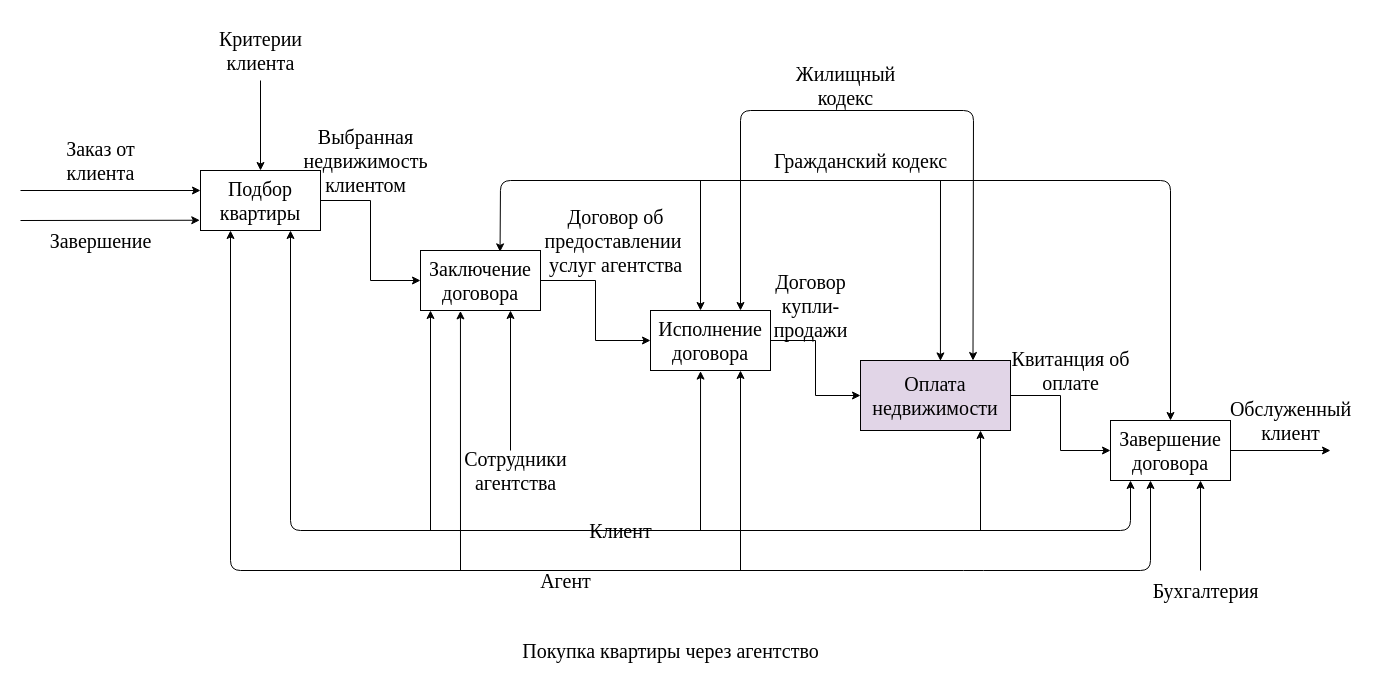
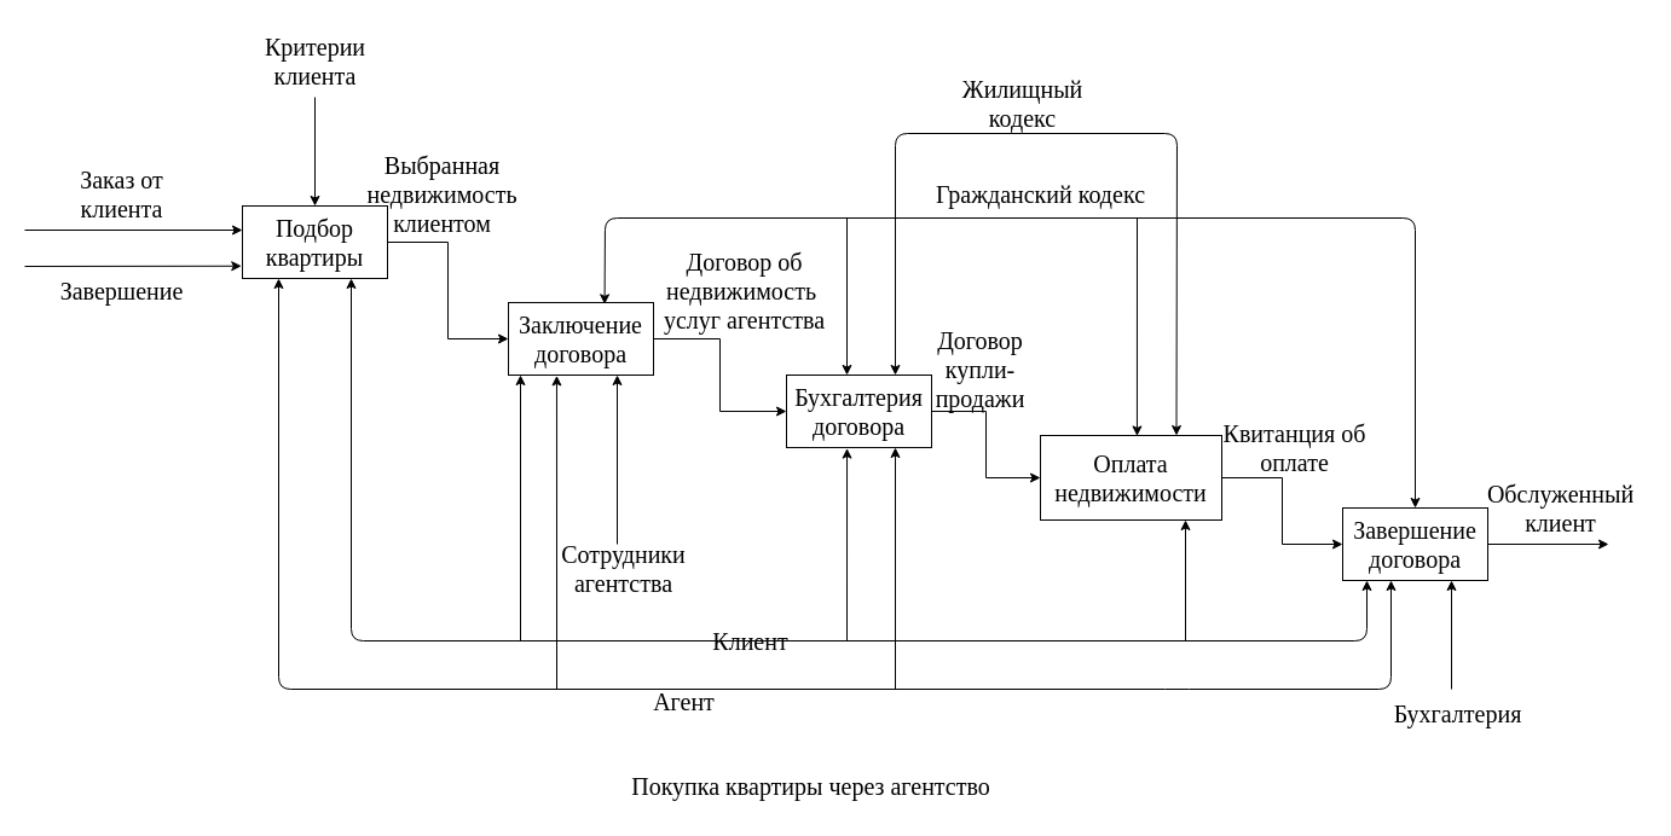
  <mxCell id="0" />
  <mxCell id="1" parent="0" />
  <mxCell id="2" style="edgeStyle=orthogonalEdgeStyle;rounded=0;orthogonalLoop=1;jettySize=auto;html=1;entryX=0;entryY=0.5;entryDx=0;entryDy=0;fontFamily=Times New Roman;fontSize=20;" parent="1" source="3" target="9" edge="1"><mxGeometry relative="1" as="geometry" /></mxCell>
  <mxCell id="3" value="Подбор квартиры" style="rounded=0;whiteSpace=wrap;html=1;fontSize=20;fontFamily=Times New Roman;" parent="1" vertex="1"><mxGeometry x="200" y="170" width="120" height="60" as="geometry" /></mxCell>
  <mxCell id="4" value="" style="endArrow=classic;html=1;rounded=0;fontFamily=Times New Roman;fontSize=20;" parent="1" edge="1"><mxGeometry width="50" height="50" relative="1" as="geometry"><mxPoint x="20" y="190" as="sourcePoint" /><mxPoint x="200" y="190" as="targetPoint" /></mxGeometry></mxCell>
  <mxCell id="5" value="Заказ от&lt;br&gt;клиента" style="text;html=1;align=center;verticalAlign=middle;resizable=0;points=[];autosize=1;strokeColor=none;fillColor=none;fontSize=20;fontFamily=Times New Roman;" parent="1" vertex="1"><mxGeometry x="55" y="130" width="90" height="60" as="geometry" /></mxCell>
  <mxCell id="6" value="" style="endArrow=classic;html=1;rounded=0;fontFamily=Times New Roman;fontSize=20;entryX=-0.006;entryY=0.829;entryDx=0;entryDy=0;entryPerimeter=0;" parent="1" target="3" edge="1"><mxGeometry width="50" height="50" relative="1" as="geometry"><mxPoint x="20" y="220" as="sourcePoint" /><mxPoint x="240" y="190" as="targetPoint" /></mxGeometry></mxCell>
  <mxCell id="7" value="Завершение" style="text;html=1;align=center;verticalAlign=middle;resizable=0;points=[];autosize=1;strokeColor=none;fillColor=none;fontSize=20;fontFamily=Times New Roman;" parent="1" vertex="1"><mxGeometry x="25" y="220" width="150" height="40" as="geometry" /></mxCell>
  <mxCell id="8" style="edgeStyle=orthogonalEdgeStyle;rounded=0;orthogonalLoop=1;jettySize=auto;html=1;entryX=0;entryY=0.5;entryDx=0;entryDy=0;fontFamily=Times New Roman;fontSize=20;" parent="1" source="9" target="16" edge="1"><mxGeometry relative="1" as="geometry" /></mxCell>
  <mxCell id="9" value="Заключение договора" style="rounded=0;whiteSpace=wrap;html=1;fontFamily=Times New Roman;fontSize=20;" parent="1" vertex="1"><mxGeometry x="420" y="250" width="120" height="60" as="geometry" /></mxCell>
  <mxCell id="10" value="Выбранная &lt;br&gt;недвижимость &lt;br&gt;клиентом" style="text;html=1;align=center;verticalAlign=middle;resizable=0;points=[];autosize=1;strokeColor=none;fillColor=none;fontSize=20;fontFamily=Times New Roman;" parent="1" vertex="1"><mxGeometry x="290" y="115" width="150" height="90" as="geometry" /></mxCell>
  <mxCell id="11" value="" style="endArrow=classic;html=1;rounded=1;fontFamily=Times New Roman;fontSize=20;entryX=0.663;entryY=0.023;entryDx=0;entryDy=0;entryPerimeter=0;exitX=0.5;exitY=0;exitDx=0;exitDy=0;startArrow=classic;startFill=1;" parent="1" source="20" target="9" edge="1"><mxGeometry width="50" height="50" relative="1" as="geometry"><mxPoint x="500" y="110" as="sourcePoint" /><mxPoint x="490" y="240" as="targetPoint" /><Array as="points"><mxPoint x="1170" y="180" /><mxPoint x="500" y="180" /></Array></mxGeometry></mxCell>
  <mxCell id="12" value="Гражданский кодекс" style="text;html=1;align=center;verticalAlign=middle;resizable=0;points=[];autosize=1;strokeColor=none;fillColor=none;fontSize=20;fontFamily=Times New Roman;" parent="1" vertex="1"><mxGeometry x="760" y="140" width="200" height="40" as="geometry" /></mxCell>
  <mxCell id="13" value="" style="endArrow=classic;html=1;rounded=0;fontFamily=Times New Roman;fontSize=20;entryX=0.75;entryY=1;entryDx=0;entryDy=0;" parent="1" target="9" edge="1"><mxGeometry width="50" height="50" relative="1" as="geometry"><mxPoint x="510" y="450" as="sourcePoint" /><mxPoint x="460" y="290" as="targetPoint" /></mxGeometry></mxCell>
  <mxCell id="14" value="Сотрудники &lt;br&gt;агентства" style="text;html=1;align=center;verticalAlign=middle;resizable=0;points=[];autosize=1;strokeColor=none;fillColor=none;fontSize=20;fontFamily=Times New Roman;" parent="1" vertex="1"><mxGeometry x="450" y="440" width="130" height="60" as="geometry" /></mxCell>
  <mxCell id="15" style="edgeStyle=orthogonalEdgeStyle;rounded=0;orthogonalLoop=1;jettySize=auto;html=1;entryX=0;entryY=0.5;entryDx=0;entryDy=0;fontFamily=Times New Roman;fontSize=20;" parent="1" source="16" target="19" edge="1"><mxGeometry relative="1" as="geometry" /></mxCell>
- <mxCell id="16" value="Исполнение договора" style="rounded=0;whiteSpace=wrap;html=1;fontFamily=Times New Roman;fontSize=20;" parent="1" vertex="1"><mxGeometry x="650" y="310" width="120" height="60" as="geometry" /></mxCell>
+ <mxCell id="16" value="Бухгалтерия договора" style="rounded=0;whiteSpace=wrap;html=1;fontFamily=Times New Roman;fontSize=20;" parent="1" vertex="1"><mxGeometry x="650" y="310" width="120" height="60" as="geometry" /></mxCell>
  <mxCell id="17" value="Договор &lt;br&gt;купли-&lt;br&gt;продажи" style="text;html=1;align=center;verticalAlign=middle;resizable=0;points=[];autosize=1;strokeColor=none;fillColor=none;fontSize=20;fontFamily=Times New Roman;" parent="1" vertex="1"><mxGeometry x="760" y="260" width="100" height="90" as="geometry" /></mxCell>
  <mxCell id="18" style="edgeStyle=orthogonalEdgeStyle;rounded=0;orthogonalLoop=1;jettySize=auto;html=1;entryX=0;entryY=0.5;entryDx=0;entryDy=0;fontFamily=Times New Roman;fontSize=20;" parent="1" source="19" target="20" edge="1"><mxGeometry relative="1" as="geometry" /></mxCell>
- <mxCell id="19" value="Оплата&lt;br&gt;недвижимости" style="rounded=0;whiteSpace=wrap;html=1;fontFamily=Times New Roman;fontSize=20;fillColor=#e1d5e7;" parent="1" vertex="1"><mxGeometry x="860" y="360" width="150" height="70" as="geometry" /></mxCell>
+ <mxCell id="19" value="Оплата&lt;br&gt;недвижимости" style="rounded=0;whiteSpace=wrap;html=1;fontFamily=Times New Roman;fontSize=20;" parent="1" vertex="1"><mxGeometry x="860" y="360" width="150" height="70" as="geometry" /></mxCell>
  <mxCell id="20" value="Завершение договора" style="rounded=0;whiteSpace=wrap;html=1;fontFamily=Times New Roman;fontSize=20;" parent="1" vertex="1"><mxGeometry x="1110" y="420" width="120" height="60" as="geometry" /></mxCell>
  <mxCell id="21" value="" style="endArrow=classic;html=1;rounded=0;fontFamily=Times New Roman;fontSize=20;entryX=0.75;entryY=1;entryDx=0;entryDy=0;" parent="1" target="20" edge="1"><mxGeometry width="50" height="50" relative="1" as="geometry"><mxPoint x="1200" y="570" as="sourcePoint" /><mxPoint x="800" y="480" as="targetPoint" /></mxGeometry></mxCell>
  <mxCell id="22" value="Бухгалтерия" style="text;html=1;align=center;verticalAlign=middle;resizable=0;points=[];autosize=1;strokeColor=none;fillColor=none;fontSize=20;fontFamily=Times New Roman;" parent="1" vertex="1"><mxGeometry x="1140" y="570" width="130" height="40" as="geometry" /></mxCell>
  <mxCell id="23" value="" style="endArrow=classic;html=1;rounded=0;fontFamily=Times New Roman;fontSize=20;exitX=1;exitY=0.5;exitDx=0;exitDy=0;" parent="1" source="20" edge="1"><mxGeometry width="50" height="50" relative="1" as="geometry"><mxPoint x="1060" y="550" as="sourcePoint" /><mxPoint x="1330" y="450" as="targetPoint" /></mxGeometry></mxCell>
  <mxCell id="24" value="Обслуженный &lt;br&gt;клиент" style="text;html=1;align=center;verticalAlign=middle;resizable=0;points=[];autosize=1;strokeColor=none;fillColor=none;fontSize=20;fontFamily=Times New Roman;" parent="1" vertex="1"><mxGeometry x="1220" y="390" width="140" height="60" as="geometry" /></mxCell>
  <mxCell id="25" value="" style="endArrow=classic;html=1;rounded=1;fontFamily=Times New Roman;fontSize=20;" parent="1" edge="1"><mxGeometry width="50" height="50" relative="1" as="geometry"><mxPoint x="700" y="180" as="sourcePoint" /><mxPoint x="700" y="310" as="targetPoint" /></mxGeometry></mxCell>
  <mxCell id="26" value="" style="endArrow=classic;html=1;rounded=1;fontFamily=Times New Roman;fontSize=20;entryX=0.533;entryY=0.006;entryDx=0;entryDy=0;entryPerimeter=0;" parent="1" target="19" edge="1"><mxGeometry width="50" height="50" relative="1" as="geometry"><mxPoint x="940" y="180" as="sourcePoint" /><mxPoint x="880" y="270" as="targetPoint" /></mxGeometry></mxCell>
  <mxCell id="27" value="Квитанция об &lt;br&gt;оплате" style="text;html=1;align=center;verticalAlign=middle;resizable=0;points=[];autosize=1;strokeColor=none;fillColor=none;fontSize=20;fontFamily=Times New Roman;" parent="1" vertex="1"><mxGeometry x="1000" y="340" width="140" height="60" as="geometry" /></mxCell>
- <mxCell id="28" value="Договор об&lt;br&gt;предоставлении&amp;nbsp;&lt;br&gt;услуг агентства" style="text;html=1;align=center;verticalAlign=middle;resizable=0;points=[];autosize=1;strokeColor=none;fillColor=none;fontSize=20;fontFamily=Times New Roman;" parent="1" vertex="1"><mxGeometry x="530" y="195" width="170" height="90" as="geometry" /></mxCell>
+ <mxCell id="28" value="Договор об&lt;br&gt;недвижимость&amp;nbsp;&lt;br&gt;услуг агентства" style="text;html=1;align=center;verticalAlign=middle;resizable=0;points=[];autosize=1;strokeColor=none;fillColor=none;fontSize=20;fontFamily=Times New Roman;" parent="1" vertex="1"><mxGeometry x="530" y="195" width="170" height="90" as="geometry" /></mxCell>
  <mxCell id="29" value="" style="endArrow=classic;html=1;rounded=0;fontFamily=Times New Roman;fontSize=20;entryX=0.5;entryY=0;entryDx=0;entryDy=0;" parent="1" target="3" edge="1"><mxGeometry width="50" height="50" relative="1" as="geometry"><mxPoint x="260" y="80" as="sourcePoint" /><mxPoint x="780" y="350" as="targetPoint" /></mxGeometry></mxCell>
  <mxCell id="30" value="Критерии&lt;br&gt;клиента" style="text;html=1;align=center;verticalAlign=middle;resizable=0;points=[];autosize=1;strokeColor=none;fillColor=none;fontSize=20;fontFamily=Times New Roman;" parent="1" vertex="1"><mxGeometry x="205" y="20" width="110" height="60" as="geometry" /></mxCell>
  <mxCell id="31" value="" style="endArrow=classic;html=1;rounded=1;fontFamily=Times New Roman;fontSize=20;entryX=0.75;entryY=1;entryDx=0;entryDy=0;startArrow=classic;startFill=1;" parent="1" target="3" edge="1"><mxGeometry width="50" height="50" relative="1" as="geometry"><mxPoint x="1130" y="480" as="sourcePoint" /><mxPoint x="830" y="370" as="targetPoint" /><Array as="points"><mxPoint x="1130" y="530" /><mxPoint x="290" y="530" /></Array></mxGeometry></mxCell>
  <mxCell id="32" value="Клиент" style="text;html=1;align=center;verticalAlign=middle;resizable=0;points=[];autosize=1;strokeColor=none;fillColor=none;fontSize=20;fontFamily=Times New Roman;" parent="1" vertex="1"><mxGeometry x="575" y="510" width="90" height="40" as="geometry" /></mxCell>
  <mxCell id="33" value="" style="endArrow=classic;html=1;rounded=1;fontFamily=Times New Roman;fontSize=20;entryX=0.25;entryY=1;entryDx=0;entryDy=0;startArrow=classic;startFill=1;" parent="1" target="3" edge="1"><mxGeometry width="50" height="50" relative="1" as="geometry"><mxPoint x="1150" y="480" as="sourcePoint" /><mxPoint x="680" y="400" as="targetPoint" /><Array as="points"><mxPoint x="1150" y="570" /><mxPoint x="973" y="570" /><mxPoint x="230" y="570" /></Array></mxGeometry></mxCell>
  <mxCell id="34" value="Агент" style="text;html=1;align=center;verticalAlign=middle;resizable=0;points=[];autosize=1;strokeColor=none;fillColor=none;fontSize=20;fontFamily=Times New Roman;" parent="1" vertex="1"><mxGeometry x="530" y="560" width="70" height="40" as="geometry" /></mxCell>
  <mxCell id="35" value="" style="endArrow=classic;html=1;rounded=1;fontFamily=Times New Roman;fontSize=20;entryX=0.333;entryY=1.007;entryDx=0;entryDy=0;entryPerimeter=0;" parent="1" target="9" edge="1"><mxGeometry width="50" height="50" relative="1" as="geometry"><mxPoint x="460" y="570" as="sourcePoint" /><mxPoint x="680" y="400" as="targetPoint" /></mxGeometry></mxCell>
  <mxCell id="36" value="" style="endArrow=classic;html=1;rounded=1;fontFamily=Times New Roman;fontSize=20;entryX=0.75;entryY=1;entryDx=0;entryDy=0;" parent="1" target="16" edge="1"><mxGeometry width="50" height="50" relative="1" as="geometry"><mxPoint x="740" y="570" as="sourcePoint" /><mxPoint x="760" y="420" as="targetPoint" /></mxGeometry></mxCell>
  <mxCell id="37" value="" style="endArrow=classic;html=1;rounded=1;fontFamily=Times New Roman;fontSize=20;entryX=0.417;entryY=1.01;entryDx=0;entryDy=0;entryPerimeter=0;" parent="1" target="16" edge="1"><mxGeometry width="50" height="50" relative="1" as="geometry"><mxPoint x="700" y="530" as="sourcePoint" /><mxPoint x="700" y="390" as="targetPoint" /></mxGeometry></mxCell>
  <mxCell id="38" value="&lt;font face=&quot;Times New Roman&quot; style=&quot;font-size: 20px;&quot;&gt;Покупка квартиры через агентство&lt;/font&gt;" style="text;html=1;align=center;verticalAlign=middle;resizable=0;points=[];autosize=1;strokeColor=none;fillColor=none;" parent="1" vertex="1"><mxGeometry x="510" y="630" width="320" height="40" as="geometry" /></mxCell>
  <mxCell id="39" value="" style="endArrow=classic;html=1;rounded=0;fontFamily=Times New Roman;fontSize=20;" parent="1" edge="1"><mxGeometry width="50" height="50" relative="1" as="geometry"><mxPoint x="430" y="530" as="sourcePoint" /><mxPoint x="430" y="310" as="targetPoint" /></mxGeometry></mxCell>
  <mxCell id="40" value="" style="endArrow=classic;html=1;rounded=1;fontFamily=Times New Roman;fontSize=20;" parent="1" edge="1"><mxGeometry width="50" height="50" relative="1" as="geometry"><mxPoint x="980" y="530" as="sourcePoint" /><mxPoint x="980" y="430" as="targetPoint" /></mxGeometry></mxCell>
  <mxCell id="41" value="" style="endArrow=classic;html=1;rounded=1;entryX=0.75;entryY=0;entryDx=0;entryDy=0;exitX=0.75;exitY=0;exitDx=0;exitDy=0;startArrow=classic;startFill=1;" parent="1" source="16" target="19" edge="1"><mxGeometry width="50" height="50" relative="1" as="geometry"><mxPoint x="970" y="110" as="sourcePoint" /><mxPoint x="830" y="330" as="targetPoint" /><Array as="points"><mxPoint x="740" y="110" /><mxPoint x="973" y="110" /></Array></mxGeometry></mxCell>
  <mxCell id="42" value="Жилищный&lt;br style=&quot;font-size: 20px;&quot;&gt;кодекс" style="text;html=1;align=center;verticalAlign=middle;resizable=0;points=[];autosize=1;strokeColor=none;fillColor=none;fontSize=20;fontFamily=Times New Roman;" parent="1" vertex="1"><mxGeometry x="785" y="55" width="120" height="60" as="geometry" /></mxCell>
